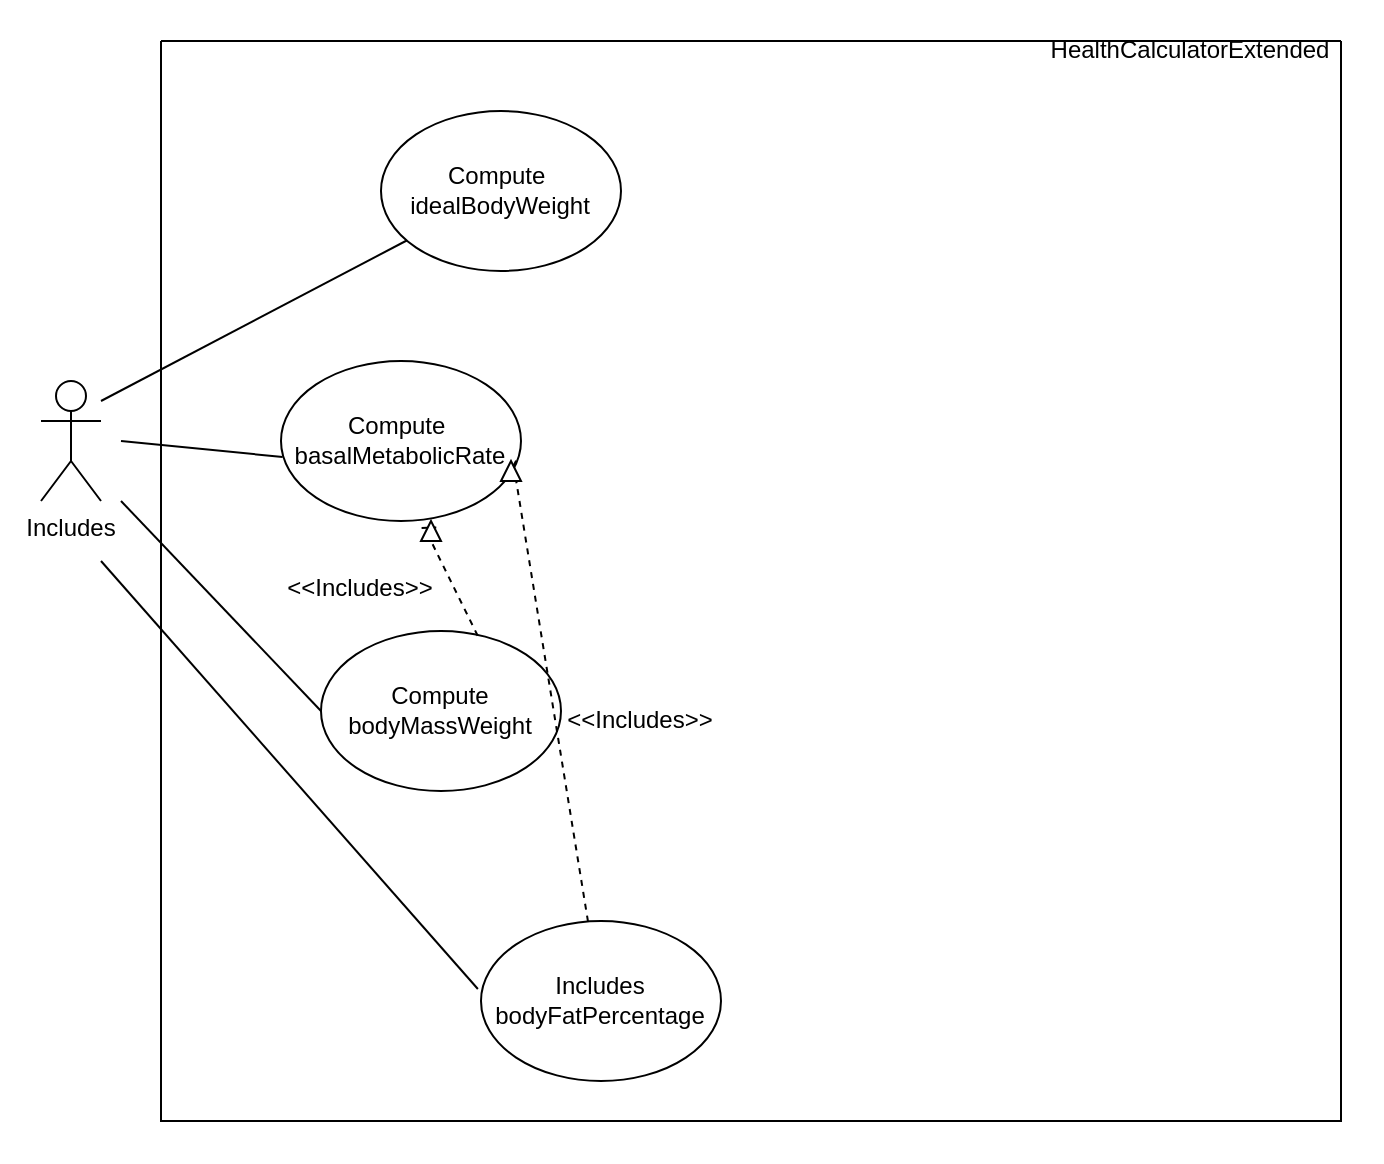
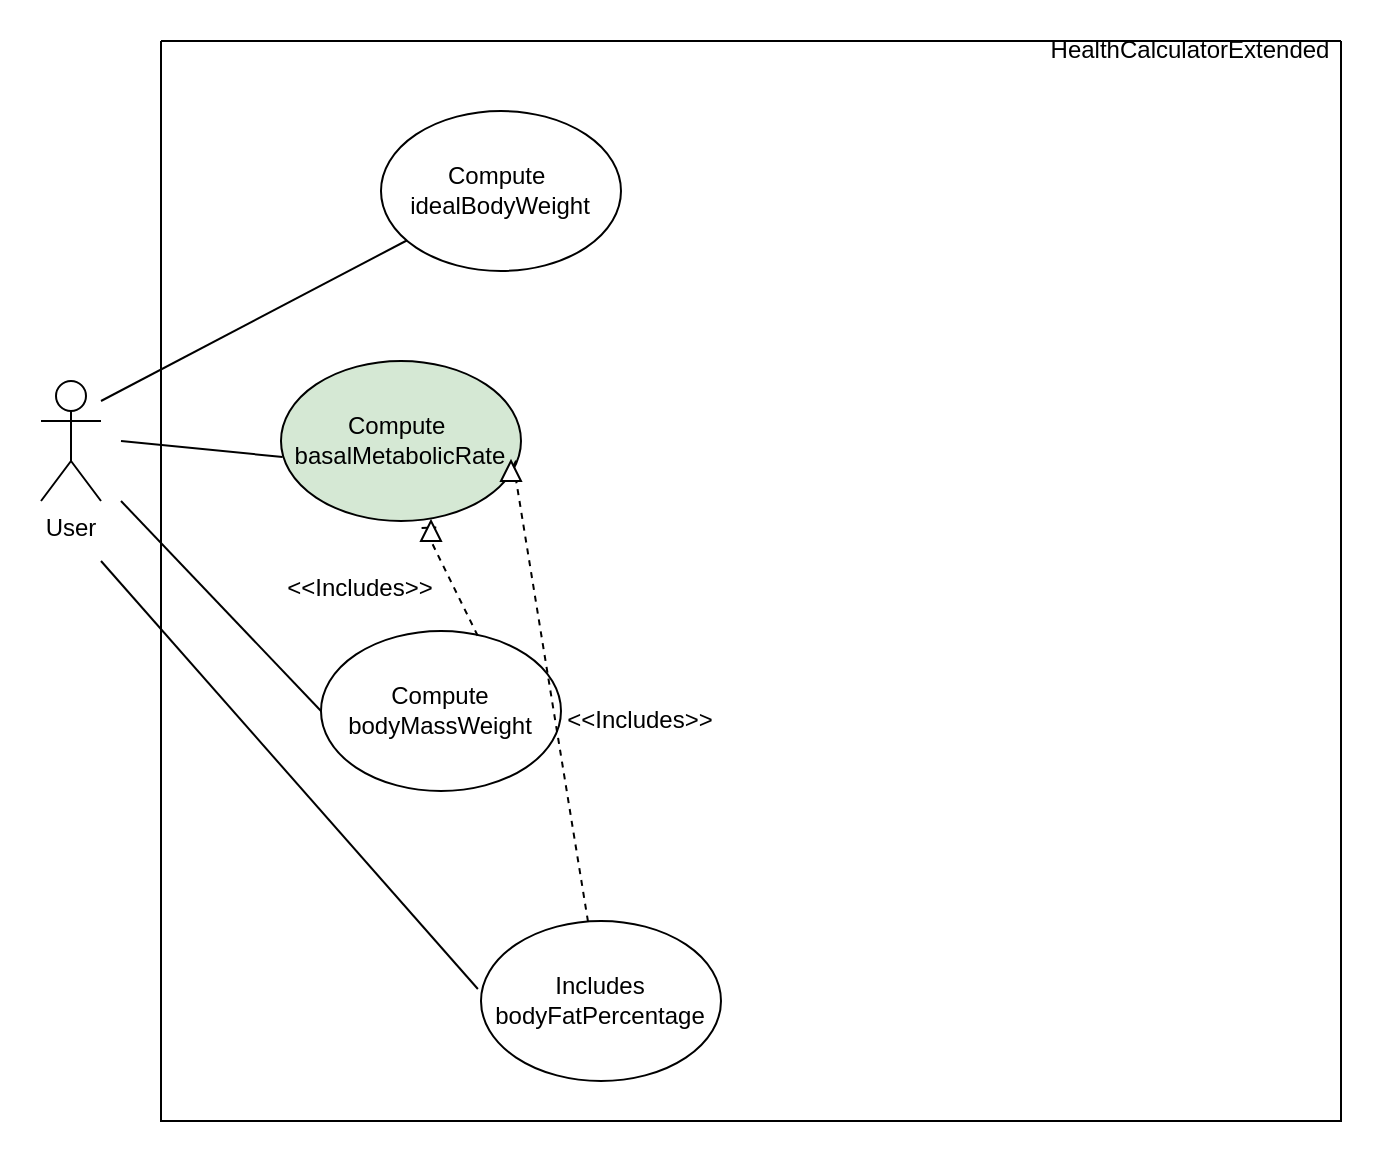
  <mxCell id="0" />
  <mxCell id="1" parent="0" />
- <mxCell id="2" value="Includes" style="shape=umlActor;verticalLabelPosition=bottom;verticalAlign=top;html=1;outlineConnect=0;" vertex="1" parent="1"><mxGeometry x="20" y="190" width="30" height="60" as="geometry" /></mxCell>
+ <mxCell id="2" value="User" style="shape=umlActor;verticalLabelPosition=bottom;verticalAlign=top;html=1;outlineConnect=0;" vertex="1" parent="1"><mxGeometry x="20" y="190" width="30" height="60" as="geometry" /></mxCell>
  <mxCell id="3" value="Compute&amp;nbsp; idealBodyWeight" style="ellipse;whiteSpace=wrap;html=1;" vertex="1" parent="1"><mxGeometry x="190" y="55" width="120" height="80" as="geometry" /></mxCell>
- <mxCell id="4" value="Compute&amp;nbsp; basalMetabolicRate" style="ellipse;whiteSpace=wrap;html=1;" vertex="1" parent="1"><mxGeometry x="140" y="180" width="120" height="80" as="geometry" /></mxCell>
+ <mxCell id="4" value="Compute&amp;nbsp; basalMetabolicRate" style="ellipse;whiteSpace=wrap;html=1;fillColor=#d5e8d4;" vertex="1" parent="1"><mxGeometry x="140" y="180" width="120" height="80" as="geometry" /></mxCell>
  <mxCell id="5" value="" style="endArrow=none;html=1;rounded=0;" edge="1" parent="1" target="3"><mxGeometry width="50" height="50" relative="1" as="geometry"><mxPoint x="50" y="200" as="sourcePoint" /><mxPoint x="350" y="280" as="targetPoint" /></mxGeometry></mxCell>
  <mxCell id="6" value="" style="endArrow=none;html=1;rounded=0;entryX=0.007;entryY=0.6;entryDx=0;entryDy=0;entryPerimeter=0;" edge="1" parent="1" target="4"><mxGeometry width="50" height="50" relative="1" as="geometry"><mxPoint x="60" y="220" as="sourcePoint" /><mxPoint x="350" y="280" as="targetPoint" /></mxGeometry></mxCell>
  <mxCell id="7" value="" style="swimlane;startSize=0;" vertex="1" parent="1"><mxGeometry x="80" y="20" width="590" height="540" as="geometry" /></mxCell>
  <mxCell id="8" value="HealthCalculatorExtended" style="text;html=1;align=center;verticalAlign=middle;whiteSpace=wrap;rounded=0;" vertex="1" parent="7"><mxGeometry x="480" width="70" height="10" as="geometry" /></mxCell>
  <mxCell id="9" value="Compute bodyMassWeight" style="ellipse;whiteSpace=wrap;html=1;" vertex="1" parent="7"><mxGeometry x="80" y="295" width="120" height="80" as="geometry" /></mxCell>
  <mxCell id="10" value="Includes bodyFatPercentage" style="ellipse;whiteSpace=wrap;html=1;" vertex="1" parent="7"><mxGeometry x="160" y="440" width="120" height="80" as="geometry" /></mxCell>
  <mxCell id="11" value="" style="endArrow=none;html=1;rounded=0;entryX=0;entryY=0.5;entryDx=0;entryDy=0;" edge="1" parent="7" target="9"><mxGeometry width="50" height="50" relative="1" as="geometry"><mxPoint x="-20" y="230" as="sourcePoint" /><mxPoint x="270" y="260" as="targetPoint" /></mxGeometry></mxCell>
  <mxCell id="12" value="" style="endArrow=none;html=1;rounded=0;entryX=-0.013;entryY=0.425;entryDx=0;entryDy=0;entryPerimeter=0;" edge="1" parent="7" target="10"><mxGeometry width="50" height="50" relative="1" as="geometry"><mxPoint x="-30" y="260" as="sourcePoint" /><mxPoint x="50" y="430" as="targetPoint" /></mxGeometry></mxCell>
  <mxCell id="13" value="" style="endArrow=none;dashed=1;html=1;rounded=0;entryX=0.647;entryY=1.04;entryDx=0;entryDy=0;entryPerimeter=0;exitX=0.653;exitY=0.03;exitDx=0;exitDy=0;exitPerimeter=0;" edge="1" parent="7" source="16"><mxGeometry width="50" height="50" relative="1" as="geometry"><mxPoint x="220" y="310" as="sourcePoint" /><mxPoint x="137.64" y="243.2" as="targetPoint" /></mxGeometry></mxCell>
  <mxCell id="14" value="&amp;lt;&amp;lt;Includes&amp;gt;&amp;gt;" style="text;html=1;align=center;verticalAlign=middle;whiteSpace=wrap;rounded=0;" vertex="1" parent="7"><mxGeometry x="70" y="259" width="60" height="30" as="geometry" /></mxCell>
  <mxCell id="15" value="" style="endArrow=none;dashed=1;html=1;rounded=0;entryX=0;entryY=0.5;entryDx=0;entryDy=0;exitX=0.653;exitY=0.03;exitDx=0;exitDy=0;exitPerimeter=0;" edge="1" parent="7" source="9" target="16"><mxGeometry width="50" height="50" relative="1" as="geometry"><mxPoint x="138" y="282" as="sourcePoint" /><mxPoint x="138" y="243" as="targetPoint" /></mxGeometry></mxCell>
  <mxCell id="16" value="" style="triangle;whiteSpace=wrap;html=1;rotation=-90;" vertex="1" parent="7"><mxGeometry x="130" y="240" width="10" height="10" as="geometry" /></mxCell>
  <mxCell id="17" style="edgeStyle=orthogonalEdgeStyle;rounded=0;orthogonalLoop=1;jettySize=auto;html=1;exitX=0.5;exitY=1;exitDx=0;exitDy=0;" edge="1" parent="7" source="14" target="14"><mxGeometry relative="1" as="geometry" /></mxCell>
  <mxCell id="18" value="&amp;lt;&amp;lt;Includes&amp;gt;&amp;gt;" style="text;html=1;align=center;verticalAlign=middle;whiteSpace=wrap;rounded=0;" vertex="1" parent="7"><mxGeometry x="210" y="324.5" width="60" height="30" as="geometry" /></mxCell>
  <mxCell id="19" style="edgeStyle=orthogonalEdgeStyle;rounded=0;orthogonalLoop=1;jettySize=auto;html=1;exitX=0.5;exitY=1;exitDx=0;exitDy=0;" edge="1" source="18" parent="7"><mxGeometry relative="1" as="geometry"><mxPoint x="240" y="354.5" as="targetPoint" /></mxGeometry></mxCell>
  <mxCell id="20" value="" style="endArrow=none;dashed=1;html=1;rounded=0;exitX=1;exitY=0.5;exitDx=0;exitDy=0;" edge="1" parent="1" source="4"><mxGeometry width="50" height="50" relative="1" as="geometry"><mxPoint x="300" y="300" as="sourcePoint" /><mxPoint x="260" y="220" as="targetPoint" /></mxGeometry></mxCell>
  <mxCell id="21" value="" style="endArrow=none;dashed=1;html=1;rounded=0;entryX=0.987;entryY=0.6;entryDx=0;entryDy=0;entryPerimeter=0;" edge="1" parent="1" source="23" target="4"><mxGeometry width="50" height="50" relative="1" as="geometry"><mxPoint x="390" y="300" as="sourcePoint" /><mxPoint x="440" y="250" as="targetPoint" /><Array as="points" /></mxGeometry></mxCell>
  <mxCell id="22" value="" style="endArrow=none;dashed=1;html=1;rounded=0;entryX=0.987;entryY=0.6;entryDx=0;entryDy=0;entryPerimeter=0;" edge="1" parent="1" source="10" target="23"><mxGeometry width="50" height="50" relative="1" as="geometry"><mxPoint x="294" y="460" as="sourcePoint" /><mxPoint x="258" y="228" as="targetPoint" /><Array as="points" /></mxGeometry></mxCell>
  <mxCell id="23" value="" style="triangle;whiteSpace=wrap;html=1;rotation=-90;" vertex="1" parent="1"><mxGeometry x="250" y="230" width="10" height="10" as="geometry" /></mxCell>
